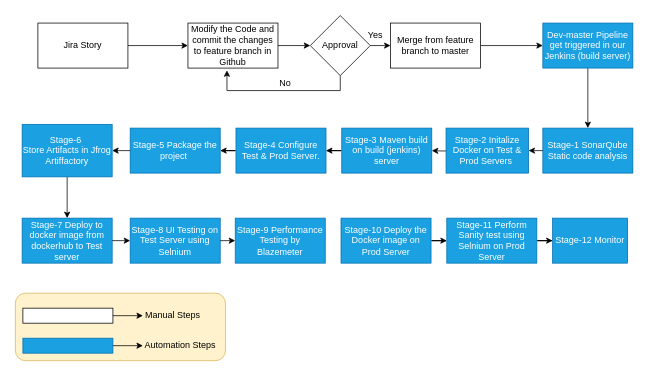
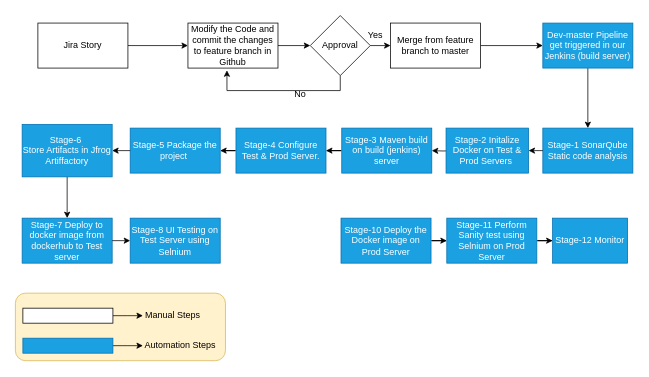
  <mxCell id="0" />
  <mxCell id="1" parent="0" />
  <mxCell id="2" value="" style="rounded=1;whiteSpace=wrap;html=1;fillColor=#fff2cc;strokeColor=#d6b656;" parent="1" vertex="1"><mxGeometry x="20" y="390" width="280" height="90" as="geometry" /></mxCell>
  <mxCell id="3" value="" style="edgeStyle=orthogonalEdgeStyle;rounded=0;orthogonalLoop=1;jettySize=auto;html=1;" parent="1" source="4" target="6" edge="1"><mxGeometry relative="1" as="geometry" /></mxCell>
  <mxCell id="4" value="Jira Story" style="rounded=0;whiteSpace=wrap;html=1;" parent="1" vertex="1"><mxGeometry x="50" y="30" width="120" height="60" as="geometry" /></mxCell>
  <mxCell id="5" style="edgeStyle=orthogonalEdgeStyle;rounded=0;orthogonalLoop=1;jettySize=auto;html=1;exitX=1;exitY=0.5;exitDx=0;exitDy=0;entryX=0;entryY=0.5;entryDx=0;entryDy=0;" parent="1" source="6" target="22" edge="1"><mxGeometry relative="1" as="geometry" /></mxCell>
  <mxCell id="6" value="Modify the Code and commit the changes to feature branch in Github" style="rounded=0;whiteSpace=wrap;html=1;" parent="1" vertex="1"><mxGeometry x="250" y="30" width="120" height="60" as="geometry" /></mxCell>
  <mxCell id="7" value="" style="edgeStyle=orthogonalEdgeStyle;rounded=0;orthogonalLoop=1;jettySize=auto;html=1;" parent="1" source="8" target="10" edge="1"><mxGeometry relative="1" as="geometry" /></mxCell>
  <mxCell id="8" value="Merge from feature branch to master" style="rounded=0;whiteSpace=wrap;html=1;" parent="1" vertex="1"><mxGeometry x="520" y="30" width="120" height="60" as="geometry" /></mxCell>
  <mxCell id="9" value="" style="edgeStyle=orthogonalEdgeStyle;rounded=0;orthogonalLoop=1;jettySize=auto;html=1;" parent="1" source="10" target="12" edge="1"><mxGeometry relative="1" as="geometry" /></mxCell>
  <mxCell id="10" value="Dev-master Pipeline get triggered in our Jenkins (build server)" style="rounded=0;whiteSpace=wrap;html=1;fillColor=#1ba1e2;strokeColor=#006EAF;fontColor=#ffffff;" parent="1" vertex="1"><mxGeometry x="723" y="30" width="120" height="60" as="geometry" /></mxCell>
  <mxCell id="11" value="" style="edgeStyle=orthogonalEdgeStyle;rounded=0;orthogonalLoop=1;jettySize=auto;html=1;" parent="1" target="14" edge="1"><mxGeometry relative="1" as="geometry"><mxPoint x="610" y="200" as="sourcePoint" /></mxGeometry></mxCell>
  <mxCell id="12" value="Stage-1 SonarQube Static code analysis" style="rounded=0;whiteSpace=wrap;html=1;fillColor=#1ba1e2;strokeColor=#006EAF;fontColor=#ffffff;" parent="1" vertex="1"><mxGeometry x="723" y="170" width="120" height="60" as="geometry" /></mxCell>
  <mxCell id="13" value="" style="edgeStyle=orthogonalEdgeStyle;rounded=0;orthogonalLoop=1;jettySize=auto;html=1;" parent="1" source="14" target="16" edge="1"><mxGeometry relative="1" as="geometry" /></mxCell>
  <mxCell id="14" value="Stage-3 Maven build on build (jenkins) server" style="rounded=0;whiteSpace=wrap;html=1;fillColor=#1ba1e2;strokeColor=#006EAF;fontColor=#ffffff;" parent="1" vertex="1"><mxGeometry x="455" y="170" width="120" height="60" as="geometry" /></mxCell>
  <mxCell id="15" value="" style="edgeStyle=orthogonalEdgeStyle;rounded=0;orthogonalLoop=1;jettySize=auto;html=1;" parent="1" source="16" target="17" edge="1"><mxGeometry relative="1" as="geometry" /></mxCell>
  <mxCell id="16" value="Stage-4 Configure Test &amp;amp; Prod Server." style="rounded=0;whiteSpace=wrap;html=1;fillColor=#1ba1e2;strokeColor=#006EAF;fontColor=#ffffff;" parent="1" vertex="1"><mxGeometry x="314" y="170" width="120" height="60" as="geometry" /></mxCell>
  <mxCell id="17" value="Stage-5 Package the project&amp;nbsp;" style="rounded=0;whiteSpace=wrap;html=1;fillColor=#1ba1e2;strokeColor=#006EAF;fontColor=#ffffff;" parent="1" vertex="1"><mxGeometry x="173" y="170" width="120" height="60" as="geometry" /></mxCell>
  <mxCell id="18" value="" style="edgeStyle=orthogonalEdgeStyle;rounded=0;orthogonalLoop=1;jettySize=auto;html=1;" parent="1" source="19" target="28" edge="1"><mxGeometry relative="1" as="geometry" /></mxCell>
  <mxCell id="19" value="&lt;div&gt;&lt;span&gt;Stage-6&amp;nbsp;&lt;/span&gt;&lt;/div&gt;Store Artifacts in Jfrog Artiffactory" style="rounded=0;whiteSpace=wrap;html=1;align=center;fillColor=#1ba1e2;strokeColor=#006EAF;fontColor=#ffffff;" parent="1" vertex="1"><mxGeometry x="29" y="165" width="120" height="70" as="geometry" /></mxCell>
  <mxCell id="20" style="edgeStyle=orthogonalEdgeStyle;rounded=0;orthogonalLoop=1;jettySize=auto;html=1;exitX=1;exitY=0.5;exitDx=0;exitDy=0;entryX=0;entryY=0.5;entryDx=0;entryDy=0;" parent="1" source="22" target="8" edge="1"><mxGeometry relative="1" as="geometry" /></mxCell>
  <mxCell id="21" style="edgeStyle=orthogonalEdgeStyle;rounded=0;orthogonalLoop=1;jettySize=auto;html=1;exitX=0.5;exitY=1;exitDx=0;exitDy=0;entryX=0.433;entryY=1.05;entryDx=0;entryDy=0;entryPerimeter=0;" parent="1" source="22" target="6" edge="1"><mxGeometry relative="1" as="geometry"><Array as="points"><mxPoint x="453" y="120" /><mxPoint x="302" y="120" /></Array></mxGeometry></mxCell>
  <mxCell id="22" value="Approval" style="rhombus;whiteSpace=wrap;html=1;" parent="1" vertex="1"><mxGeometry x="413" y="20" width="80" height="80" as="geometry" /></mxCell>
- <mxCell id="23" value="No" style="text;html=1;strokeColor=none;fillColor=none;align=center;verticalAlign=middle;whiteSpace=wrap;rounded=0;" parent="1" vertex="1"><mxGeometry x="360" y="100" width="40" height="20" as="geometry" /></mxCell>
+ <mxCell id="23" value="No" style="text;html=1;strokeColor=none;fillColor=none;align=center;verticalAlign=middle;whiteSpace=wrap;rounded=0;" parent="1" vertex="1"><mxGeometry x="380" y="115" width="40" height="20" as="geometry" /></mxCell>
  <mxCell id="24" value="Yes" style="text;html=1;strokeColor=none;fillColor=none;align=center;verticalAlign=middle;whiteSpace=wrap;rounded=0;" parent="1" vertex="1"><mxGeometry x="480" y="37" width="40" height="20" as="geometry" /></mxCell>
  <mxCell id="25" value="Stage-8 UI Testing on Test Server using Selnium" style="whiteSpace=wrap;html=1;rounded=0;fillColor=#1ba1e2;strokeColor=#006EAF;fontColor=#ffffff;" parent="1" vertex="1"><mxGeometry x="173" y="290" width="120" height="60" as="geometry" /></mxCell>
  <mxCell id="26" value="" style="edgeStyle=orthogonalEdgeStyle;rounded=0;orthogonalLoop=1;jettySize=auto;html=1;" parent="1" source="27" target="30" edge="1"><mxGeometry relative="1" as="geometry" /></mxCell>
  <mxCell id="27" value="Stage-10 Deploy the Docker image on Prod Server" style="whiteSpace=wrap;html=1;rounded=0;fillColor=#1ba1e2;strokeColor=#006EAF;fontColor=#ffffff;" parent="1" vertex="1"><mxGeometry x="454" y="290" width="120" height="60" as="geometry" /></mxCell>
  <mxCell id="28" value="Stage-7 Deploy to docker image from dockerhub to Test server" style="whiteSpace=wrap;html=1;rounded=0;fillColor=#1ba1e2;strokeColor=#006EAF;fontColor=#ffffff;" parent="1" vertex="1"><mxGeometry x="29" y="290" width="120" height="60" as="geometry" /></mxCell>
  <mxCell id="29" value="" style="edgeStyle=orthogonalEdgeStyle;rounded=0;orthogonalLoop=1;jettySize=auto;html=1;" parent="1" source="30" target="37" edge="1"><mxGeometry relative="1" as="geometry" /></mxCell>
  <mxCell id="30" value="Stage-11 Perform Sanity test using Selnium on Prod Server" style="whiteSpace=wrap;html=1;rounded=0;fillColor=#1ba1e2;strokeColor=#006EAF;fontColor=#ffffff;" parent="1" vertex="1"><mxGeometry x="595" y="290" width="120" height="60" as="geometry" /></mxCell>
  <mxCell id="31" style="edgeStyle=orthogonalEdgeStyle;rounded=0;orthogonalLoop=1;jettySize=auto;html=1;exitX=1;exitY=0.5;exitDx=0;exitDy=0;" parent="1" source="32" edge="1"><mxGeometry relative="1" as="geometry"><mxPoint x="190" y="420" as="targetPoint" /></mxGeometry></mxCell>
  <mxCell id="32" value="" style="rounded=0;whiteSpace=wrap;html=1;" parent="1" vertex="1"><mxGeometry x="30" y="410" width="120" height="20" as="geometry" /></mxCell>
  <mxCell id="33" value="Manual Steps" style="text;html=1;strokeColor=none;fillColor=none;align=center;verticalAlign=middle;whiteSpace=wrap;rounded=0;" parent="1" vertex="1"><mxGeometry x="190" y="410" width="80" height="20" as="geometry" /></mxCell>
  <mxCell id="34" style="edgeStyle=orthogonalEdgeStyle;rounded=0;orthogonalLoop=1;jettySize=auto;html=1;exitX=1;exitY=0.5;exitDx=0;exitDy=0;" parent="1" source="35" edge="1"><mxGeometry relative="1" as="geometry"><mxPoint x="190" y="460" as="targetPoint" /></mxGeometry></mxCell>
  <mxCell id="35" value="" style="rounded=0;whiteSpace=wrap;html=1;fillColor=#1ba1e2;strokeColor=#006EAF;fontColor=#ffffff;" parent="1" vertex="1"><mxGeometry x="30" y="450" width="120" height="20" as="geometry" /></mxCell>
  <mxCell id="36" value="Automation Steps" style="text;html=1;strokeColor=none;fillColor=none;align=center;verticalAlign=middle;whiteSpace=wrap;rounded=0;" parent="1" vertex="1"><mxGeometry x="190" y="450" width="100" height="20" as="geometry" /></mxCell>
  <mxCell id="37" value="Stage-12 Monitor" style="whiteSpace=wrap;html=1;rounded=0;fillColor=#1ba1e2;strokeColor=#006EAF;fontColor=#ffffff;" parent="1" vertex="1"><mxGeometry x="736" y="290" width="100" height="60" as="geometry" /></mxCell>
  <mxCell id="38" value="" style="endArrow=classic;html=1;exitX=0;exitY=0.5;exitDx=0;exitDy=0;entryX=1;entryY=0.5;entryDx=0;entryDy=0;" parent="1" source="17" target="19" edge="1"><mxGeometry width="50" height="50" relative="1" as="geometry"><mxPoint x="420" y="270" as="sourcePoint" /><mxPoint x="174" y="200" as="targetPoint" /></mxGeometry></mxCell>
  <mxCell id="39" value="Stage-2 Initalize Docker on Test &amp;amp; Prod Servers&amp;nbsp;" style="rounded=0;whiteSpace=wrap;html=1;fillColor=#1ba1e2;strokeColor=#006EAF;fontColor=#ffffff;" vertex="1" parent="1"><mxGeometry x="594" y="170" width="110" height="60" as="geometry" /></mxCell>
- <mxCell id="40" value="Stage-9 Performance Testing by Blazemeter" style="whiteSpace=wrap;html=1;rounded=0;fillColor=#1ba1e2;strokeColor=#006EAF;fontColor=#ffffff;" vertex="1" parent="1"><mxGeometry x="313" y="290" width="120" height="60" as="geometry" /></mxCell>
- <mxCell id="41" value="" style="endArrow=classic;html=1;exitX=1;exitY=0.5;exitDx=0;exitDy=0;entryX=0;entryY=0.5;entryDx=0;entryDy=0;" edge="1" parent="1" source="25" target="40"><mxGeometry width="50" height="50" relative="1" as="geometry"><mxPoint x="270" y="280" as="sourcePoint" /><mxPoint x="320" y="230" as="targetPoint" /></mxGeometry></mxCell>
  <mxCell id="42" value="" style="endArrow=classic;html=1;exitX=1;exitY=0.5;exitDx=0;exitDy=0;entryX=0;entryY=0.5;entryDx=0;entryDy=0;" edge="1" parent="1" source="28" target="25"><mxGeometry width="50" height="50" relative="1" as="geometry"><mxPoint x="270" y="280" as="sourcePoint" /><mxPoint x="320" y="230" as="targetPoint" /></mxGeometry></mxCell>
  <mxCell id="43" value="" style="endArrow=classic;html=1;exitX=0;exitY=0.5;exitDx=0;exitDy=0;entryX=1;entryY=0.5;entryDx=0;entryDy=0;" edge="1" parent="1" source="12" target="39"><mxGeometry width="50" height="50" relative="1" as="geometry"><mxPoint x="480" y="280" as="sourcePoint" /><mxPoint x="530" y="230" as="targetPoint" /></mxGeometry></mxCell>
